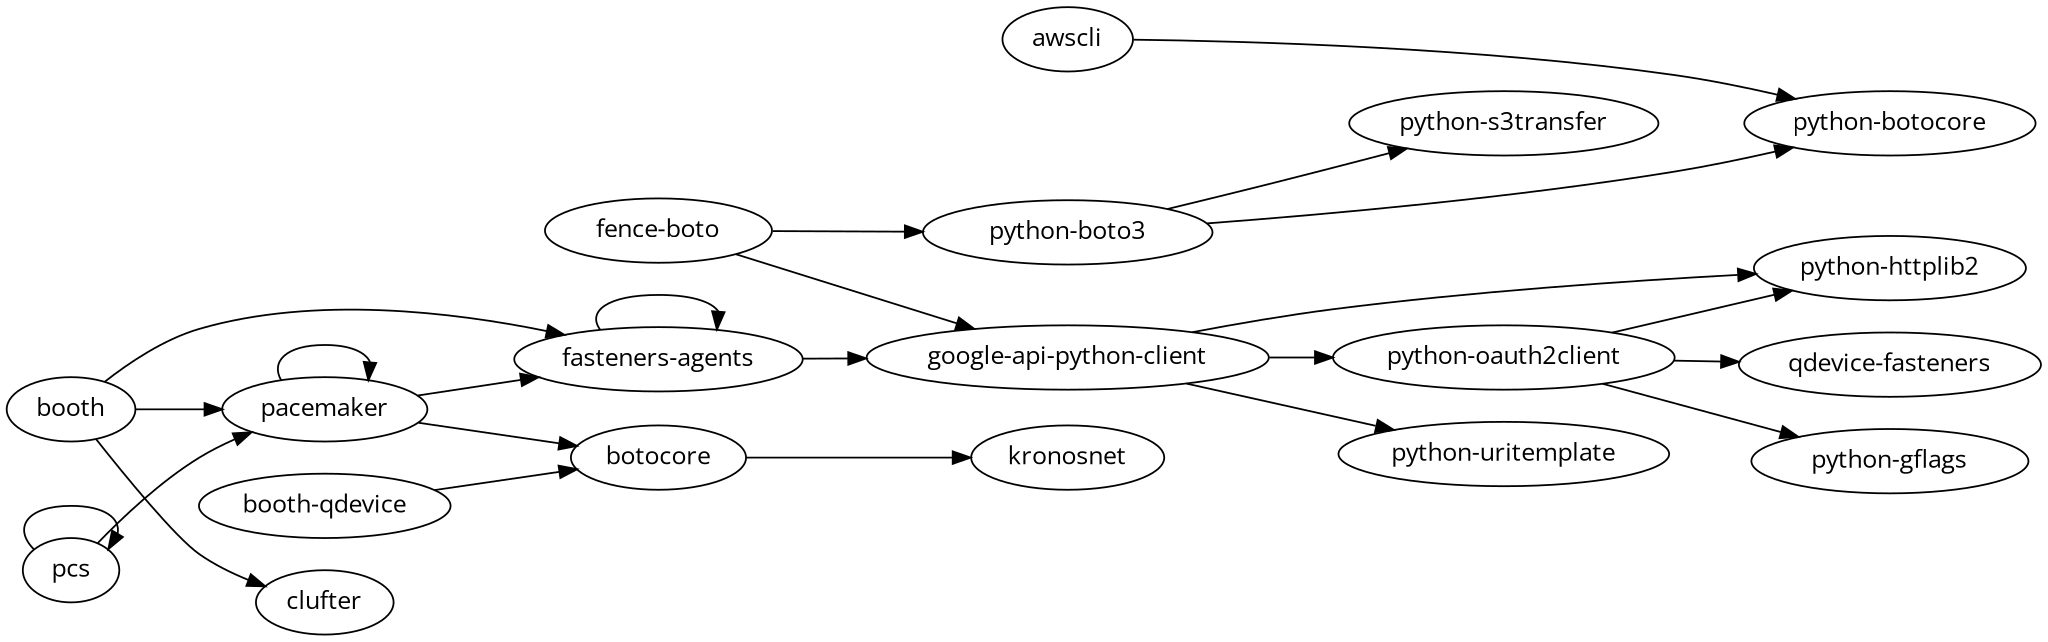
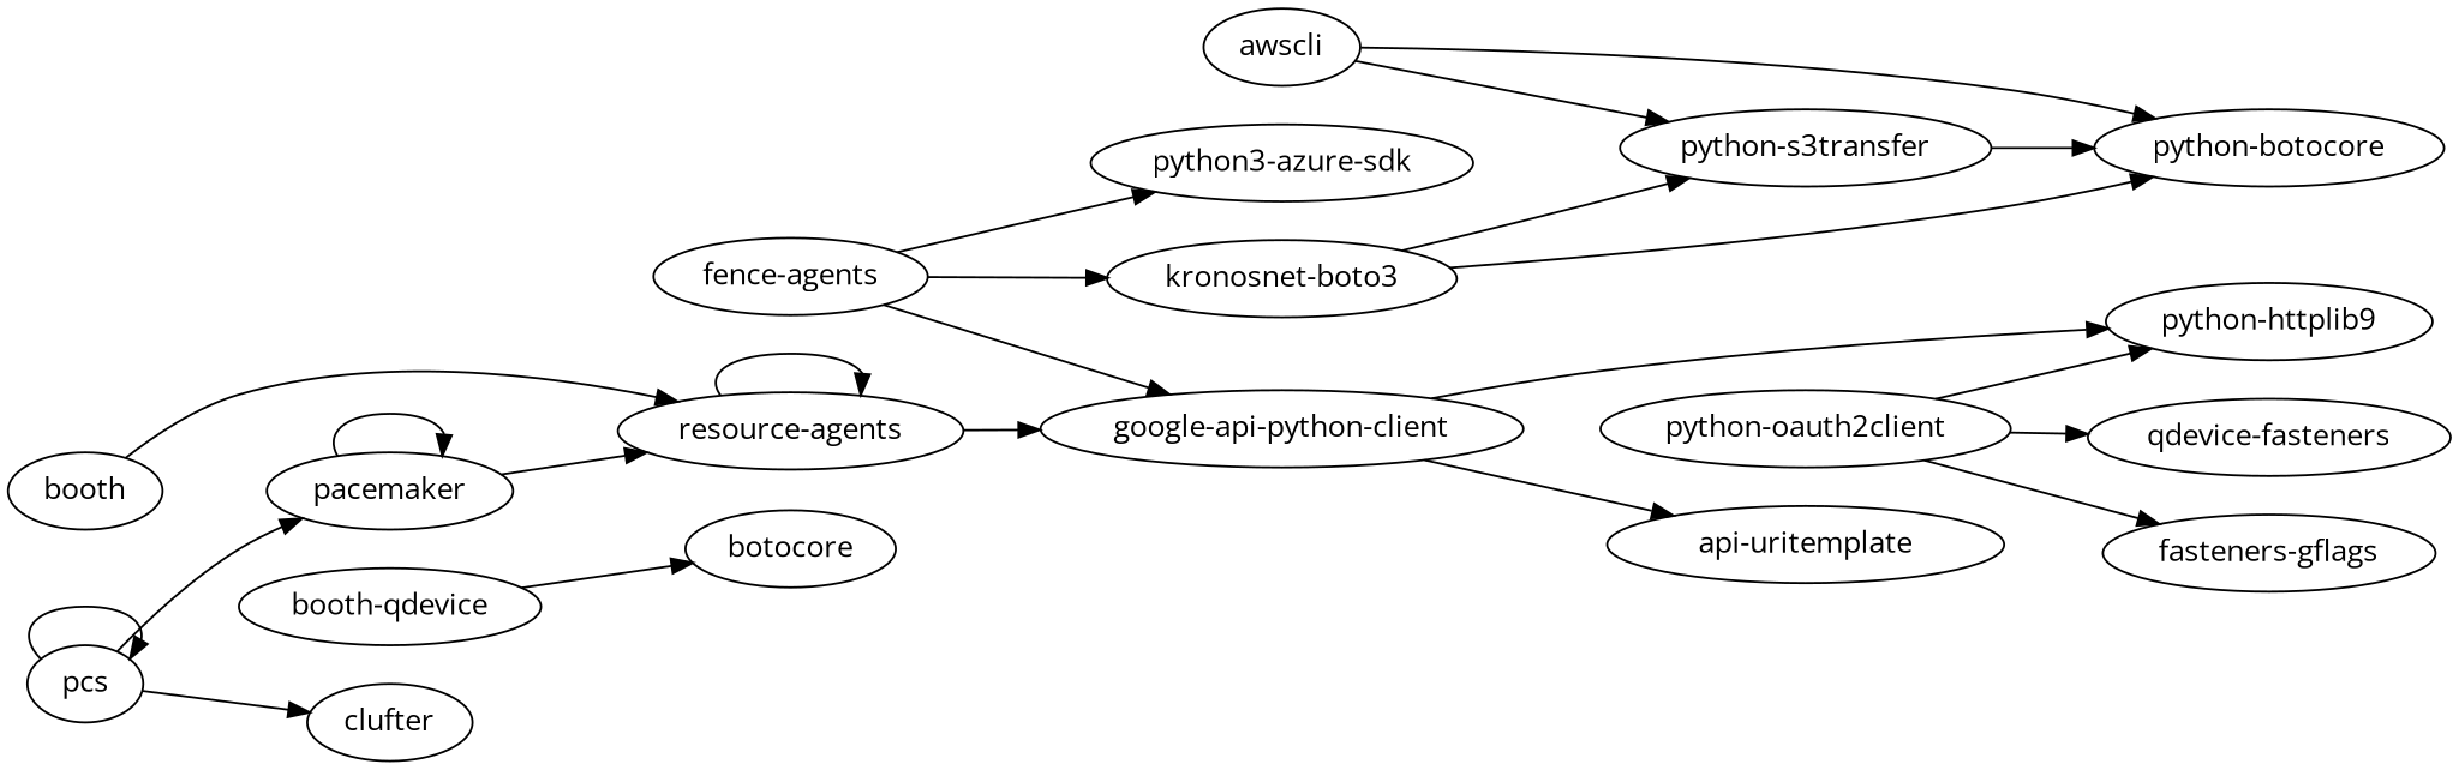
  digraph {
    fontname="Open Sans"
    rankdir=LR
    node [fontname="Open Sans"]
    edge [fontname="Open Sans"]
    awscli
    "python-botocore"
    "python-s3transfer"
    booth
    pacemaker
-   "resource-agents" [label="fasteners-agents"]
+   "resource-agents"
    n7 [label=botocore]
    "google-api-python-client"
-   kronosnet
-   "python-httplib2"
+   "python-httplib2" [label="python-httplib9"]
    "python-oauth2client"
-   "python-uritemplate"
+   "python-uritemplate" [label="api-uritemplate"]
    n13 [label="booth-qdevice"]
-   "fence-agents" [label="fence-boto"]
-   "python-boto3"
+   "fence-agents"
+   "python-boto3" [label="kronosnet-boto3"]
+   "python3-azure-sdk"
    n17 [label="qdevice-fasteners"]
-   "python-gflags"
+   "python-gflags" [label="fasteners-gflags"]
    pcs
    clufter
    awscli -> "python-botocore"
-   booth -> pacemaker
+   awscli -> "python-s3transfer"
+   "python-s3transfer" -> "python-botocore"
    booth -> "resource-agents"
    pacemaker -> pacemaker
    pacemaker -> "resource-agents"
-   pacemaker -> n7
    "resource-agents" -> "resource-agents"
    "resource-agents" -> "google-api-python-client"
-   n7 -> kronosnet
    "google-api-python-client" -> "python-httplib2"
-   "google-api-python-client" -> "python-oauth2client"
    "google-api-python-client" -> "python-uritemplate"
    "python-oauth2client" -> "python-httplib2"
    "python-oauth2client" -> n17
    "python-oauth2client" -> "python-gflags"
    n13 -> n7
    "fence-agents" -> "google-api-python-client"
    "fence-agents" -> "python-boto3"
+   "fence-agents" -> "python3-azure-sdk"
    "python-boto3" -> "python-botocore"
    "python-boto3" -> "python-s3transfer"
    pcs -> pacemaker
    pcs -> pcs
-   booth -> clufter
+   pcs -> clufter
  }
